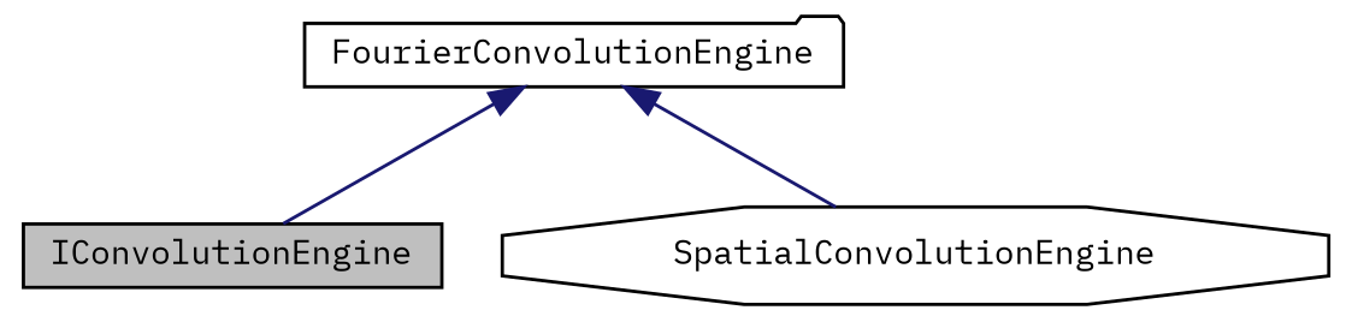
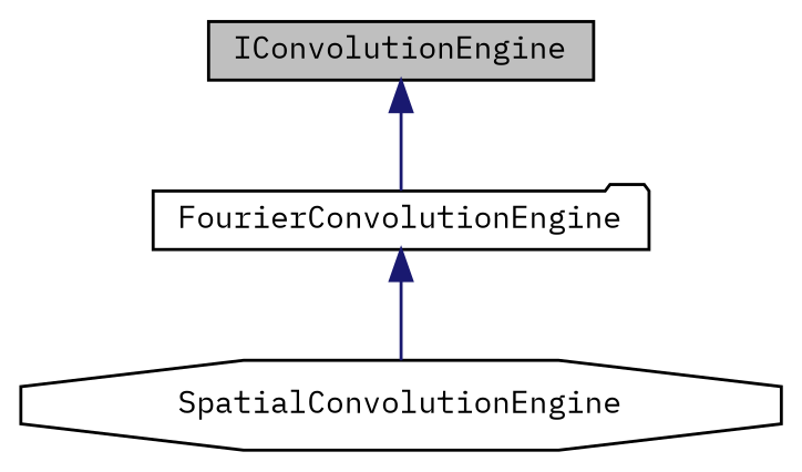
  digraph {
    fontname="IBM Plex Mono"
    node [color=black fillcolor=white fontname="IBM Plex Mono" fontsize=10 style=filled]
    edge [color=midnightblue dir=back fontname="IBM Plex Mono" fontsize=10 labelfontname=Helvetica labelfontsize=10 style=solid]
    n1 [fillcolor=grey75 fontcolor=black height=0.2 label=IConvolutionEngine shape=box width=0.4]
    n2 [height=0.2 label=FourierConvolutionEngine shape=folder width=0.4]
    n3 [height=0.2 label=SpatialConvolutionEngine shape=octagon width=0.4]
-   n2 -> n1
+   n1 -> n2
    n2 -> n3
  }
